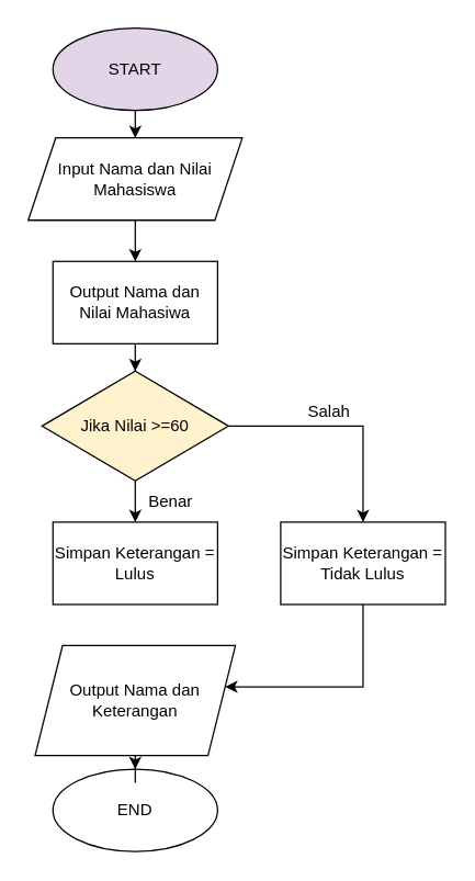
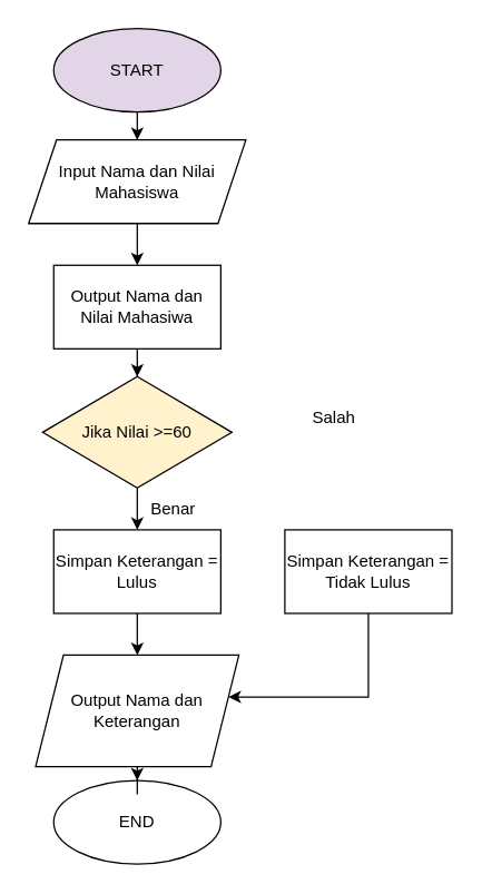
  <mxCell id="0" />
  <mxCell id="1" parent="0" />
  <mxCell id="2" style="edgeStyle=orthogonalEdgeStyle;rounded=0;orthogonalLoop=1;jettySize=auto;html=1;" edge="1" parent="1" source="3" target="6"><mxGeometry relative="1" as="geometry" /></mxCell>
  <mxCell id="3" value="START" style="ellipse;whiteSpace=wrap;html=1;fillColor=#e1d5e7;" vertex="1" parent="1"><mxGeometry x="38" y="20" width="120" height="60" as="geometry" /></mxCell>
  <mxCell id="4" value="END" style="ellipse;whiteSpace=wrap;html=1;" vertex="1" parent="1"><mxGeometry x="38" y="560" width="120" height="60" as="geometry" /></mxCell>
  <mxCell id="5" style="edgeStyle=orthogonalEdgeStyle;rounded=0;orthogonalLoop=1;jettySize=auto;html=1;entryX=0.5;entryY=0;entryDx=0;entryDy=0;" edge="1" parent="1" source="6" target="8"><mxGeometry relative="1" as="geometry" /></mxCell>
  <mxCell id="6" value="Input Nama dan Nilai Mahasiswa" style="shape=parallelogram;perimeter=parallelogramPerimeter;whiteSpace=wrap;html=1;fixedSize=1;" vertex="1" parent="1"><mxGeometry x="20" y="100" width="156" height="60" as="geometry" /></mxCell>
  <mxCell id="7" style="edgeStyle=orthogonalEdgeStyle;rounded=0;orthogonalLoop=1;jettySize=auto;html=1;entryX=0.5;entryY=0;entryDx=0;entryDy=0;" edge="1" parent="1" source="8" target="11"><mxGeometry relative="1" as="geometry" /></mxCell>
  <mxCell id="8" value="Output Nama dan Nilai Mahasiwa" style="rounded=0;whiteSpace=wrap;html=1;" vertex="1" parent="1"><mxGeometry x="38" y="190" width="120" height="60" as="geometry" /></mxCell>
  <mxCell id="9" style="edgeStyle=orthogonalEdgeStyle;rounded=0;orthogonalLoop=1;jettySize=auto;html=1;entryX=0.5;entryY=0;entryDx=0;entryDy=0;" edge="1" parent="1" source="11" target="13"><mxGeometry relative="1" as="geometry" /></mxCell>
- <mxCell id="10" style="edgeStyle=orthogonalEdgeStyle;rounded=0;orthogonalLoop=1;jettySize=auto;html=1;entryX=0.5;entryY=0;entryDx=0;entryDy=0;" edge="1" parent="1" source="11" target="15"><mxGeometry relative="1" as="geometry" /></mxCell>
  <mxCell id="11" value="Jika Nilai &amp;gt;=60" style="rhombus;whiteSpace=wrap;html=1;fillColor=#fff2cc;" vertex="1" parent="1"><mxGeometry x="30" y="270" width="136" height="80" as="geometry" /></mxCell>
+ <mxCell id="12" style="edgeStyle=orthogonalEdgeStyle;rounded=0;orthogonalLoop=1;jettySize=auto;html=1;entryX=0.5;entryY=0;entryDx=0;entryDy=0;" edge="1" parent="1" source="13" target="19"><mxGeometry relative="1" as="geometry" /></mxCell>
  <mxCell id="13" value="Simpan Keterangan = Lulus" style="rounded=0;whiteSpace=wrap;html=1;" vertex="1" parent="1"><mxGeometry x="38" y="380" width="120" height="60" as="geometry" /></mxCell>
  <mxCell id="14" style="edgeStyle=orthogonalEdgeStyle;rounded=0;orthogonalLoop=1;jettySize=auto;html=1;" edge="1" parent="1" source="15" target="19"><mxGeometry relative="1" as="geometry"><Array as="points"><mxPoint x="264" y="500" /></Array></mxGeometry></mxCell>
  <mxCell id="15" value="Simpan Keterangan = Tidak Lulus" style="rounded=0;whiteSpace=wrap;html=1;" vertex="1" parent="1"><mxGeometry x="204" y="380" width="120" height="60" as="geometry" /></mxCell>
  <mxCell id="16" value="Benar" style="text;html=1;strokeColor=none;fillColor=none;align=center;verticalAlign=middle;whiteSpace=wrap;rounded=0;" vertex="1" parent="1"><mxGeometry x="94" y="350" width="60" height="30" as="geometry" /></mxCell>
  <mxCell id="17" value="Salah" style="text;html=1;align=center;verticalAlign=middle;resizable=0;points=[];autosize=1;strokeColor=none;fillColor=none;" vertex="1" parent="1"><mxGeometry x="214" y="290" width="50" height="20" as="geometry" /></mxCell>
  <mxCell id="18" style="edgeStyle=orthogonalEdgeStyle;rounded=0;orthogonalLoop=1;jettySize=auto;html=1;entryX=0.5;entryY=0;entryDx=0;entryDy=0;" edge="1" parent="1" source="19" target="4"><mxGeometry relative="1" as="geometry" /></mxCell>
  <mxCell id="19" value="Output Nama dan Keterangan" style="shape=parallelogram;perimeter=parallelogramPerimeter;whiteSpace=wrap;html=1;fixedSize=1;" vertex="1" parent="1"><mxGeometry x="25" y="470" width="146" height="80" as="geometry" /></mxCell>
